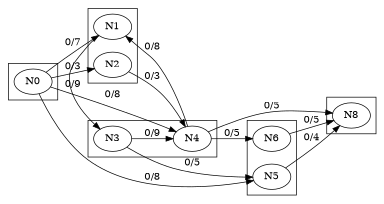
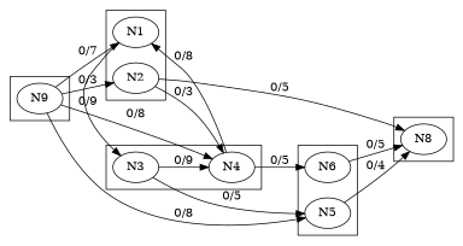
  digraph {
    rankdir=LR
-   N0
+   N0 [label=N9]
    N1
    N2
    N3
    N4
    N5
    N6
    n8 [label=N8]
    subgraph cluster_1 {
      N0
    }
    subgraph cluster_2 {
      N1
      N2
    }
    subgraph cluster_3 {
      N3
      N4
    }
    subgraph cluster_4 {
      N5
      N6
    }
    subgraph cluster_5 {
      n8
    }
    N0 -> N1 [label="0/7"]
    N0 -> N2 [label="0/3"]
    N0 -> N4 [label="0/8"]
    N0 -> N5 [label="0/8"]
    N1 -> N3 [label="0/9"]
    N2 -> N4 [label="0/3"]
    N3 -> N4 [label="0/9"]
    N3 -> N5 [label="0/5"]
    N4 -> N1 [label="0/8"]
    N4 -> N6 [label="0/5"]
-   N4 -> n8 [label="0/5"]
+   N2 -> n8 [label="0/5"]
    N5 -> n8 [label="0/4"]
    N6 -> n8 [label="0/5"]
  }
